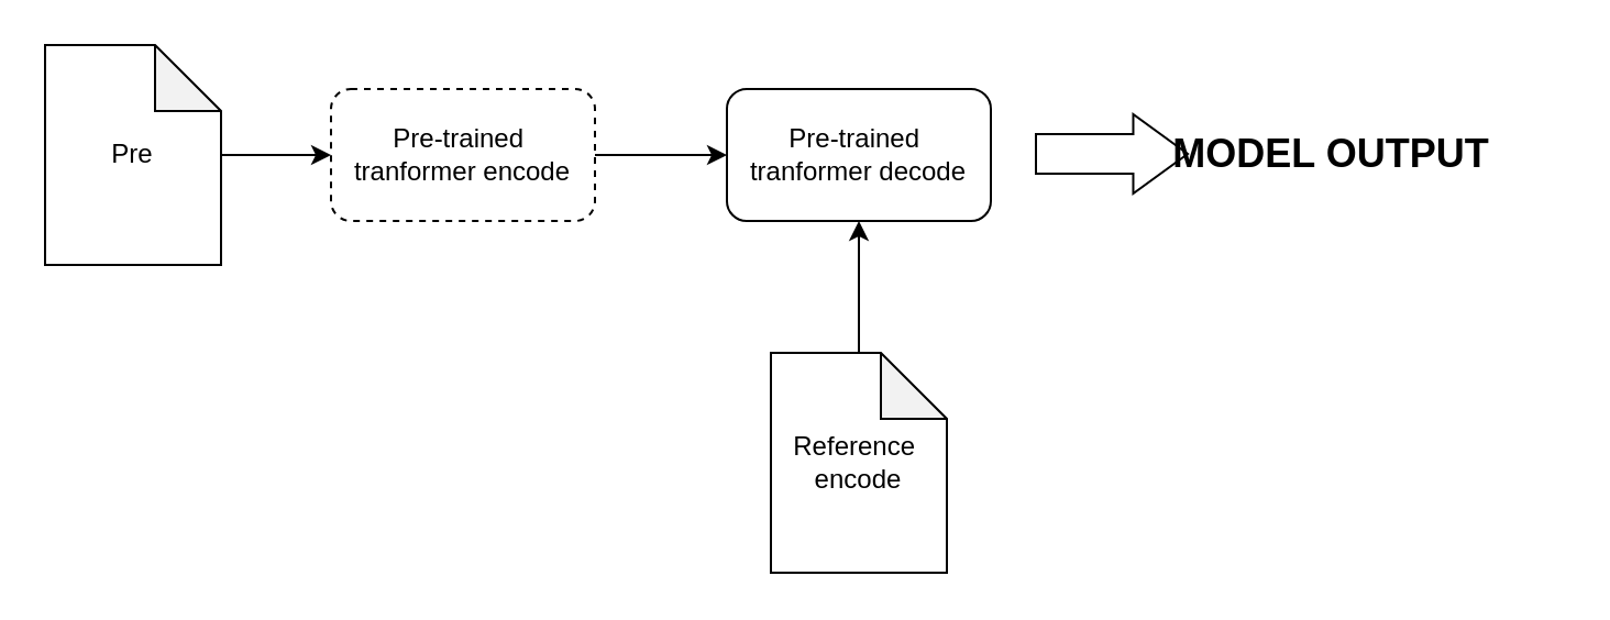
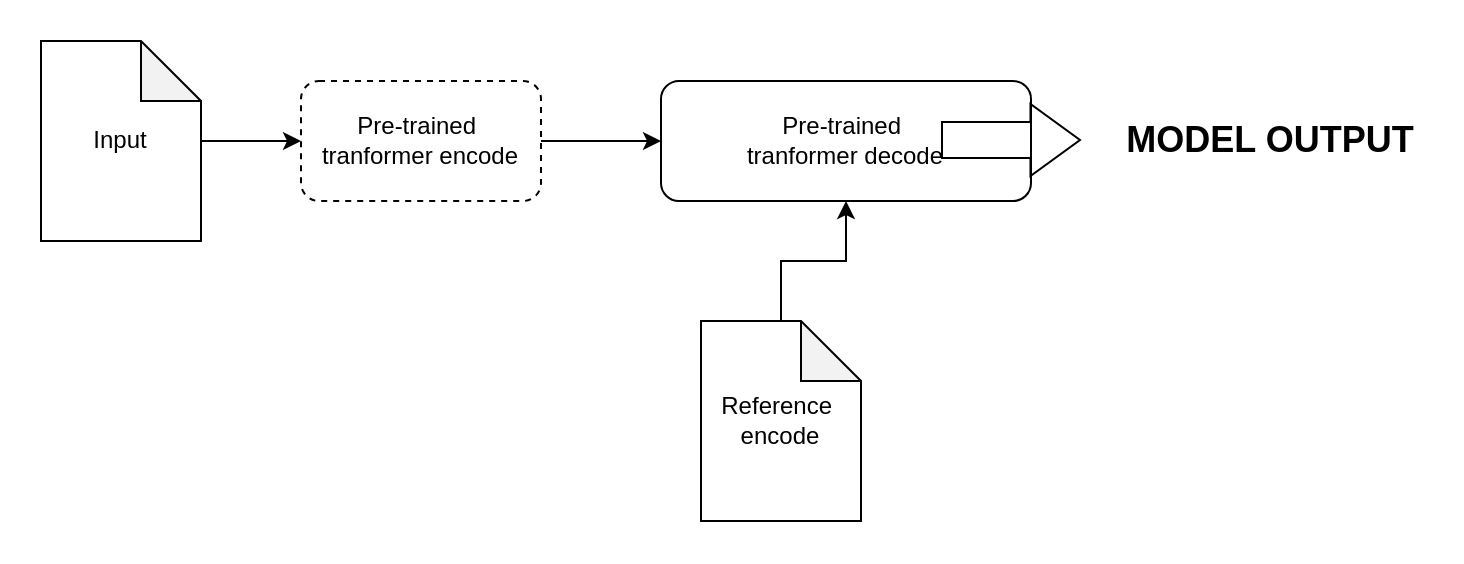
  <mxCell id="0" />
  <mxCell id="1" parent="0" />
  <mxCell id="2" value="" style="edgeStyle=orthogonalEdgeStyle;rounded=0;orthogonalLoop=1;jettySize=auto;html=1;" edge="1" parent="1" source="3" target="5"><mxGeometry relative="1" as="geometry" /></mxCell>
- <mxCell id="3" value="Pre" style="shape=note;whiteSpace=wrap;html=1;backgroundOutline=1;darkOpacity=0.05;" vertex="1" parent="1"><mxGeometry x="20" y="20" width="80" height="100" as="geometry" /></mxCell>
+ <mxCell id="3" value="Input" style="shape=note;whiteSpace=wrap;html=1;backgroundOutline=1;darkOpacity=0.05;" vertex="1" parent="1"><mxGeometry x="20" y="20" width="80" height="100" as="geometry" /></mxCell>
  <mxCell id="4" style="edgeStyle=orthogonalEdgeStyle;rounded=0;orthogonalLoop=1;jettySize=auto;html=1;" edge="1" parent="1" source="5" target="6"><mxGeometry relative="1" as="geometry" /></mxCell>
  <mxCell id="5" value="Pre-trained&amp;nbsp;&lt;br&gt;tranformer encode" style="rounded=1;whiteSpace=wrap;html=1;dashed=1;" vertex="1" parent="1"><mxGeometry x="150" y="40" width="120" height="60" as="geometry" /></mxCell>
- <mxCell id="6" value="Pre-trained&amp;nbsp;&lt;br&gt;tranformer decode" style="rounded=1;whiteSpace=wrap;html=1;" vertex="1" parent="1"><mxGeometry x="330" y="40" width="120" height="60" as="geometry" /></mxCell>
+ <mxCell id="6" value="Pre-trained&amp;nbsp;&lt;br&gt;tranformer decode" style="rounded=1;whiteSpace=wrap;html=1;" vertex="1" parent="1"><mxGeometry x="330" y="40" width="185" height="60" as="geometry" /></mxCell>
  <mxCell id="7" value="" style="shape=flexArrow;endArrow=classic;html=1;rounded=0;width=18;endSize=7.92;endWidth=17;" edge="1" parent="1"><mxGeometry width="50" height="50" relative="1" as="geometry"><mxPoint x="470" y="69.5" as="sourcePoint" /><mxPoint x="540" y="69.5" as="targetPoint" /></mxGeometry></mxCell>
- <mxCell id="8" value="&lt;font style=&quot;font-size: 18px;&quot;&gt;&lt;b&gt;MODEL OUTPUT&lt;/b&gt;&lt;/font&gt;" style="text;html=1;strokeColor=none;fillColor=none;align=center;verticalAlign=middle;whiteSpace=wrap;rounded=0;" vertex="1" parent="1"><mxGeometry x="530" y="55" width="150" height="30" as="geometry" /></mxCell>
+ <mxCell id="8" value="&lt;font style=&quot;font-size: 18px;&quot;&gt;&lt;b&gt;MODEL OUTPUT&lt;/b&gt;&lt;/font&gt;" style="text;html=1;strokeColor=none;fillColor=none;align=center;verticalAlign=middle;whiteSpace=wrap;rounded=0;" vertex="1" parent="1"><mxGeometry x="560" y="55" width="150" height="30" as="geometry" /></mxCell>
  <mxCell id="9" style="edgeStyle=orthogonalEdgeStyle;rounded=0;orthogonalLoop=1;jettySize=auto;html=1;" edge="1" parent="1" source="10" target="6"><mxGeometry relative="1" as="geometry" /></mxCell>
  <mxCell id="10" value="Reference&amp;nbsp;&lt;br&gt;encode" style="shape=note;whiteSpace=wrap;html=1;backgroundOutline=1;darkOpacity=0.05;" vertex="1" parent="1"><mxGeometry x="350" y="160" width="80" height="100" as="geometry" /></mxCell>
